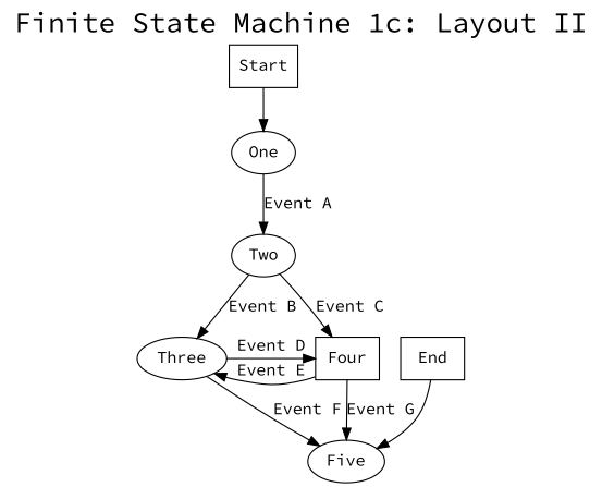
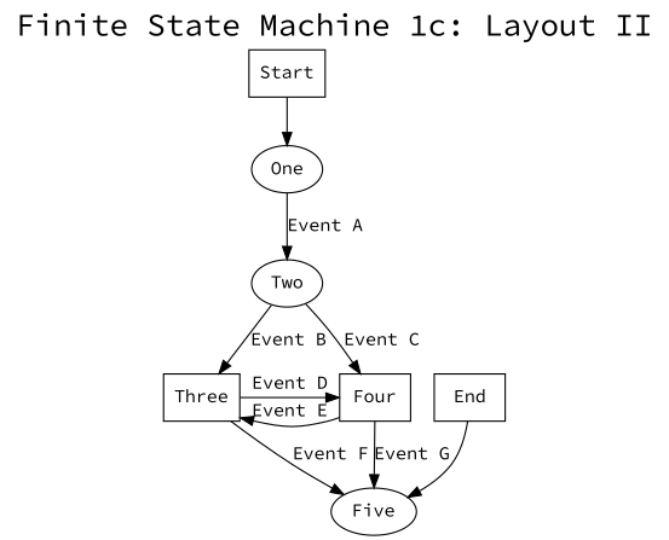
  digraph {
    fontname="Source Code Pro"
    fontsize=24
    label="Finite State Machine 1c: Layout II"
    labelloc=t
    node [fontname="Source Code Pro"]
    edge [fontname="Source Code Pro"]
-   Three
+   Three [shape=box]
    Four [shape=box]
    Five
    Start [shape=box]
    One
    Two
    End [shape=box]
    subgraph sub_1 {
      rank=same
      Three
      Four
    }
    Three -> Four [label="Event D"]
    Three -> Five [label="Event F"]
    Four -> Three [label="Event E"]
    Four -> Five [label="Event G"]
    Start -> One
    One -> Two [label="Event A"]
    Two -> Three [label="Event B"]
    Two -> Four [label="Event C"]
    End -> Five
  }
